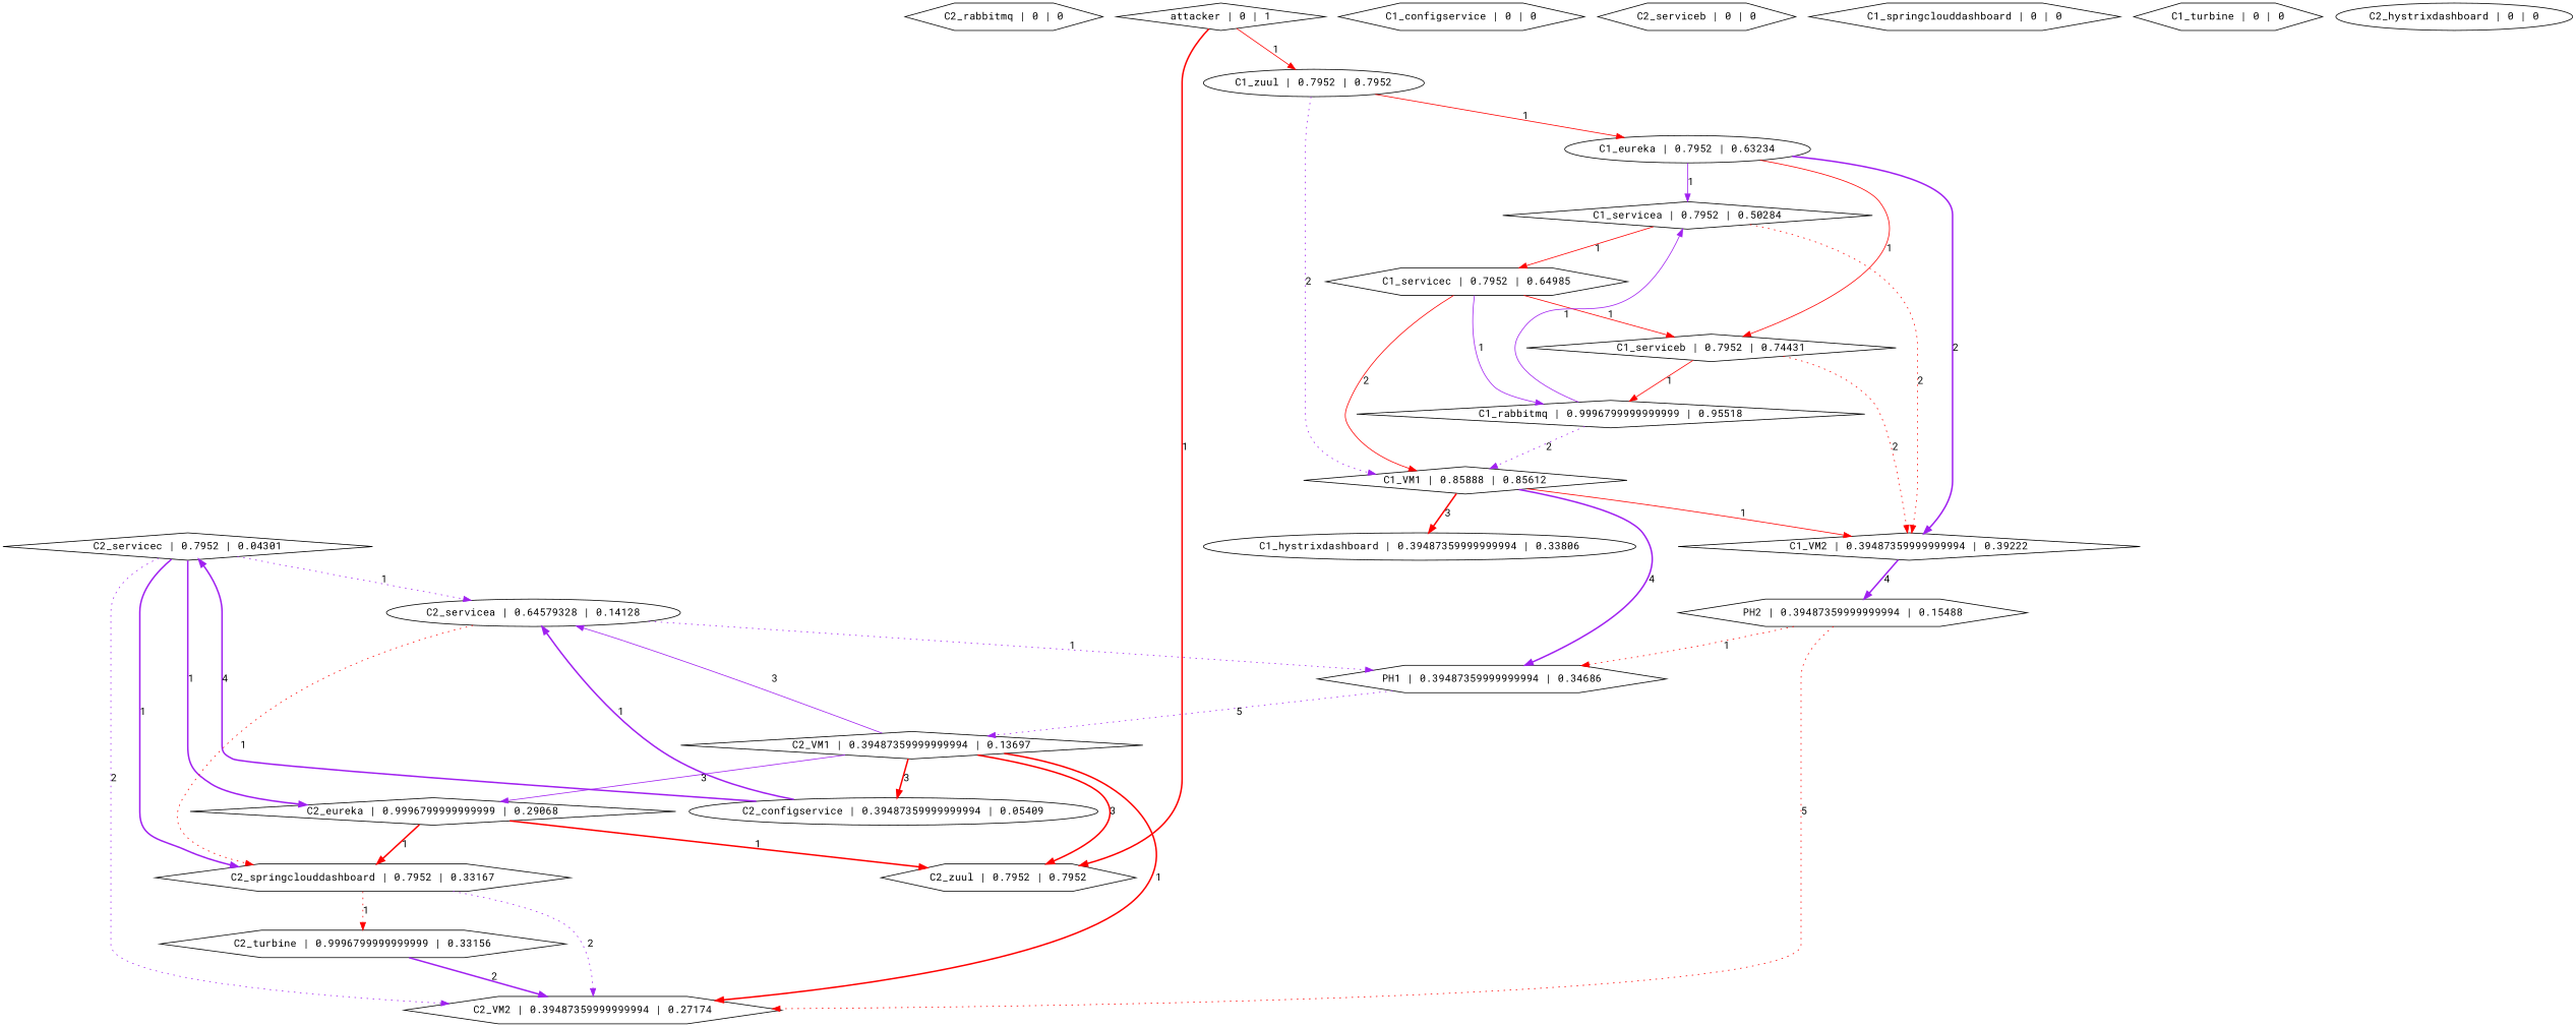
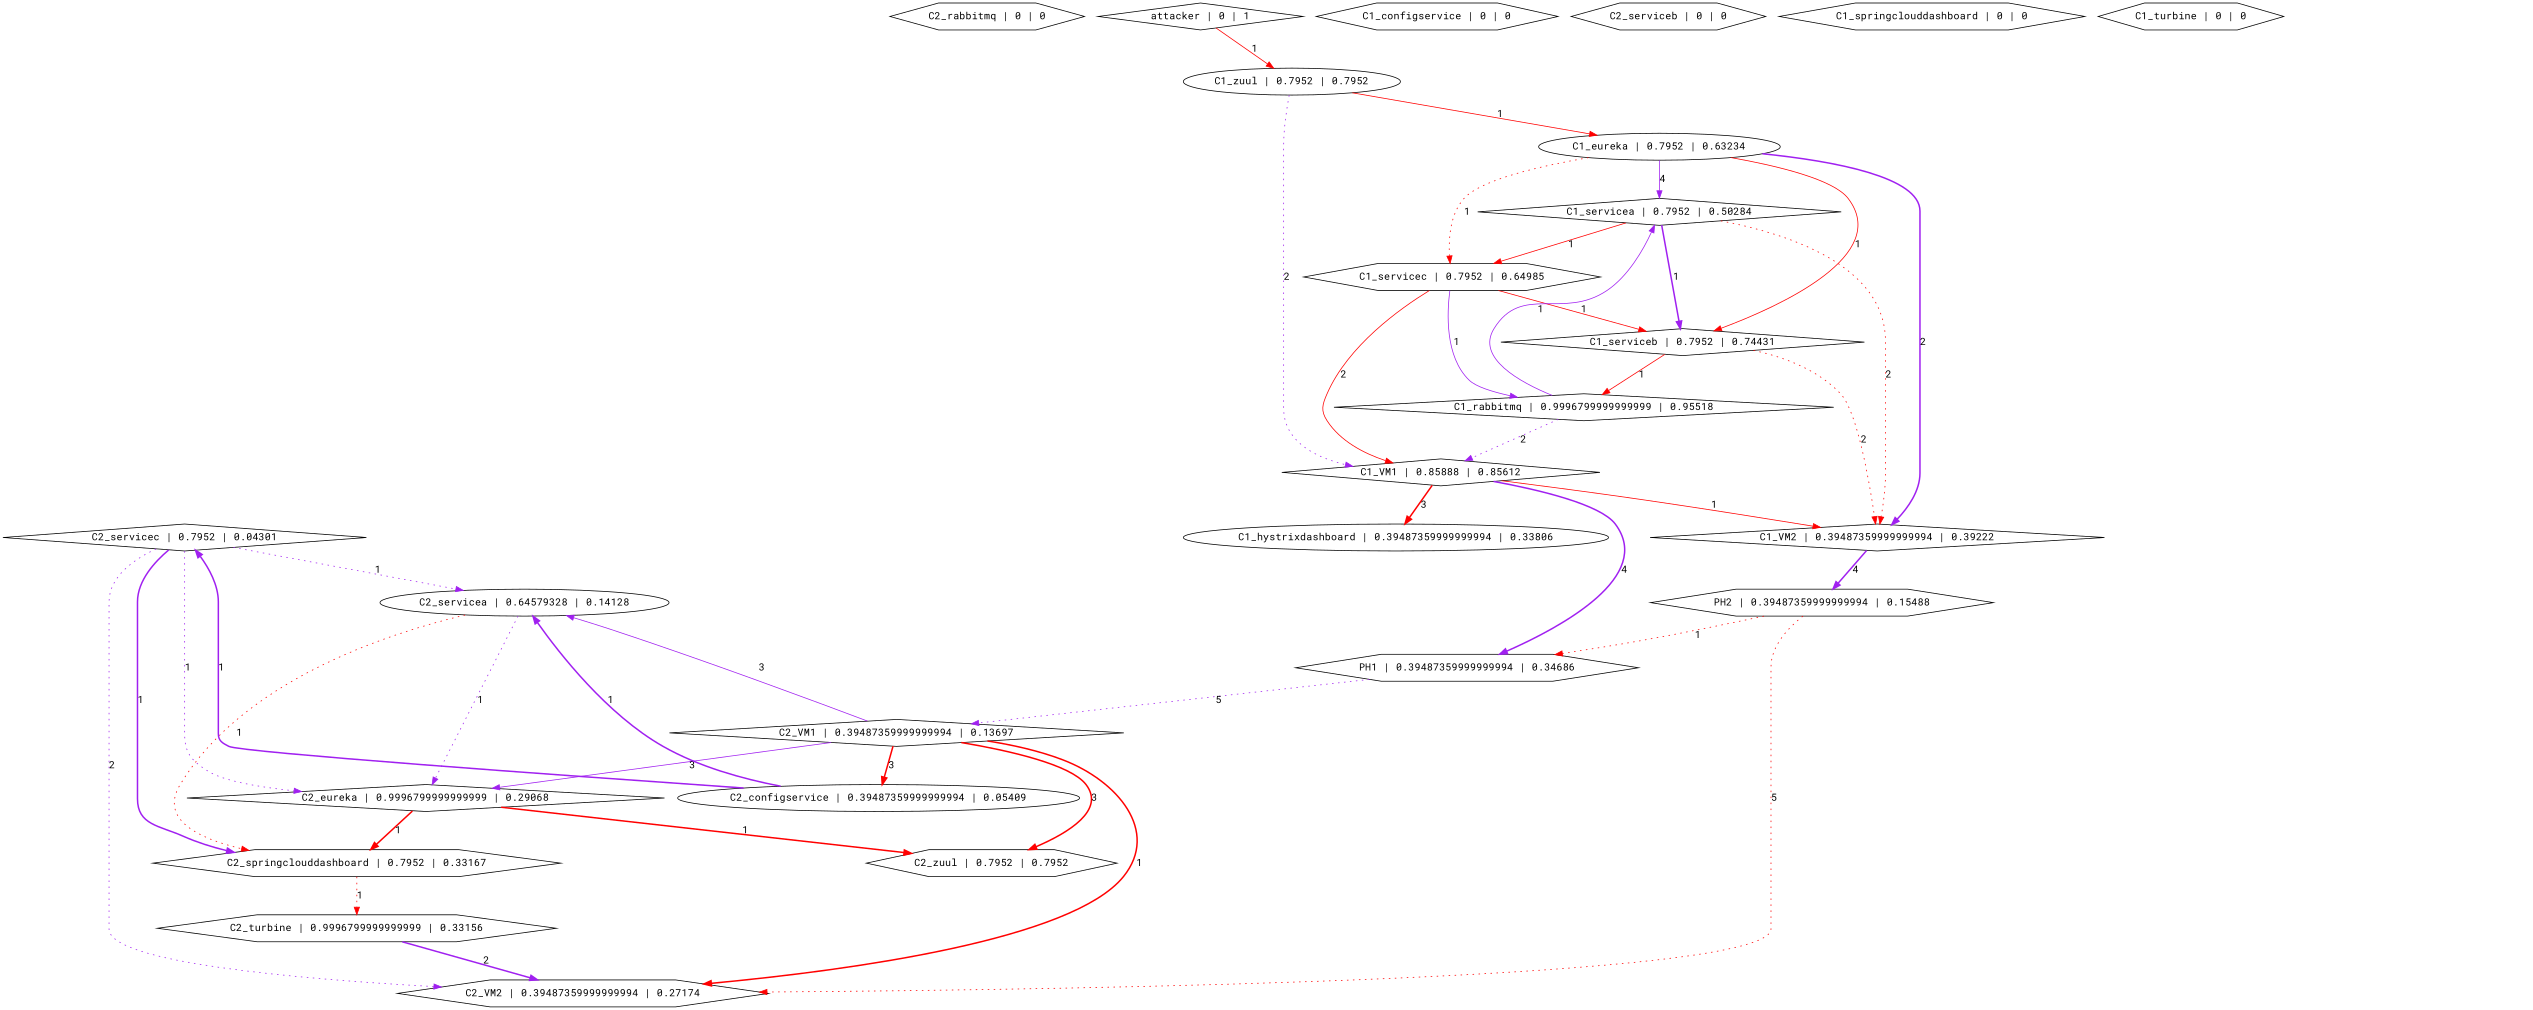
  digraph {
    fontname="Roboto Mono"
    node [fontname="Roboto Mono" shape=hexagon]
    edge [color=red fontname="Roboto Mono" style=bold]
    n1 [label="C2_rabbitmq | 0 | 0"]
    n2 [label="C2_servicec | 0.7952 | 0.04301" shape=diamond]
    n3 [label="C2_springclouddashboard | 0.7952 | 0.33167"]
    n4 [label="C2_servicea | 0.64579328 | 0.14128" shape=ellipse]
    n5 [label="C2_VM2 | 0.39487359999999994 | 0.27174"]
    n6 [label="C2_eureka | 0.9996799999999999 | 0.29068" shape=diamond]
    n7 [label="C2_turbine | 0.9996799999999999 | 0.33156"]
    n8 [label="C2_zuul | 0.7952 | 0.7952"]
    n9 [label="C1_eureka | 0.7952 | 0.63234" shape=ellipse]
    n10 [label="C1_VM2 | 0.39487359999999994 | 0.39222" shape=diamond]
    n11 [label="C1_servicea | 0.7952 | 0.50284" shape=diamond]
    n12 [label="C1_serviceb | 0.7952 | 0.74431" shape=diamond]
    n13 [label="C1_servicec | 0.7952 | 0.64985"]
    n14 [label="PH2 | 0.39487359999999994 | 0.15488"]
    n15 [label="C1_rabbitmq | 0.9996799999999999 | 0.95518" shape=diamond]
    n16 [label="C1_VM1 | 0.85888 | 0.85612" shape=diamond]
    n17 [label="C1_hystrixdashboard | 0.39487359999999994 | 0.33806" shape=ellipse]
    n18 [label="PH1 | 0.39487359999999994 | 0.34686"]
    n19 [label="C2_VM1 | 0.39487359999999994 | 0.13697" shape=diamond]
    n20 [label="C2_configservice | 0.39487359999999994 | 0.05409" shape=ellipse]
    n21 [label="C1_configservice | 0 | 0"]
    n22 [label="C1_zuul | 0.7952 | 0.7952" shape=ellipse]
    n23 [label="C2_serviceb | 0 | 0"]
    n24 [label="attacker | 0 | 1" shape=diamond]
    n25 [label="C1_springclouddashboard | 0 | 0"]
    n26 [label="C1_turbine | 0 | 0"]
-   n27 [label="C2_hystrixdashboard | 0 | 0" shape=ellipse]
    n2 -> n3 [color=purple label=1]
    n2 -> n4 [color=purple label=1 style=dotted]
    n2 -> n5 [color=purple label=2 style=dotted]
-   n2 -> n6 [color=purple label=1]
-   n3 -> n5 [color=purple label=2 style=dotted]
+   n2 -> n6 [color=purple label=1 style=dotted]
    n3 -> n7 [label=1 style=dotted]
    n4 -> n3 [label=1 style=dotted]
-   n4 -> n18 [color=purple label=1 style=dotted]
+   n4 -> n6 [color=purple label=1 style=dotted]
    n6 -> n3 [label=1]
    n6 -> n8 [label=1]
    n7 -> n5 [color=purple label=2]
    n9 -> n10 [color=purple label=2]
-   n9 -> n11 [color=purple label=1 style=solid]
+   n9 -> n11 [color=purple label=4 style=solid]
    n9 -> n12 [label=1 style=solid]
+   n9 -> n13 [label=1 style=dotted]
    n10 -> n14 [color=purple label=4]
    n11 -> n10 [label=2 style=dotted]
+   n11 -> n12 [color=purple label=1]
    n11 -> n13 [label=1 style=solid]
    n12 -> n10 [label=2 style=dotted]
    n12 -> n15 [label=1 style=solid]
    n13 -> n12 [label=1 style=solid]
    n13 -> n15 [color=purple label=1 style=solid]
    n13 -> n16 [label=2 style=solid]
    n14 -> n5 [label=5 style=dotted]
    n14 -> n18 [label=1 style=dotted]
    n15 -> n11 [color=purple label=1 style=solid]
    n15 -> n16 [color=purple label=2 style=dotted]
    n16 -> n10 [label=1 style=solid]
    n16 -> n17 [label=3]
    n16 -> n18 [color=purple label=4]
    n18 -> n19 [color=purple label=5 style=dotted]
    n19 -> n4 [color=purple label=3 style=solid]
    n19 -> n5 [label=1]
    n19 -> n6 [color=purple label=3 style=solid]
    n19 -> n8 [label=3]
    n19 -> n20 [label=3]
-   n20 -> n2 [color=purple label=4]
+   n20 -> n2 [color=purple label=1]
    n20 -> n4 [color=purple label=1]
    n22 -> n9 [label=1 style=solid]
    n22 -> n16 [color=purple label=2 style=dotted]
-   n24 -> n8 [label=1]
    n24 -> n22 [label=1 style=solid]
  }
